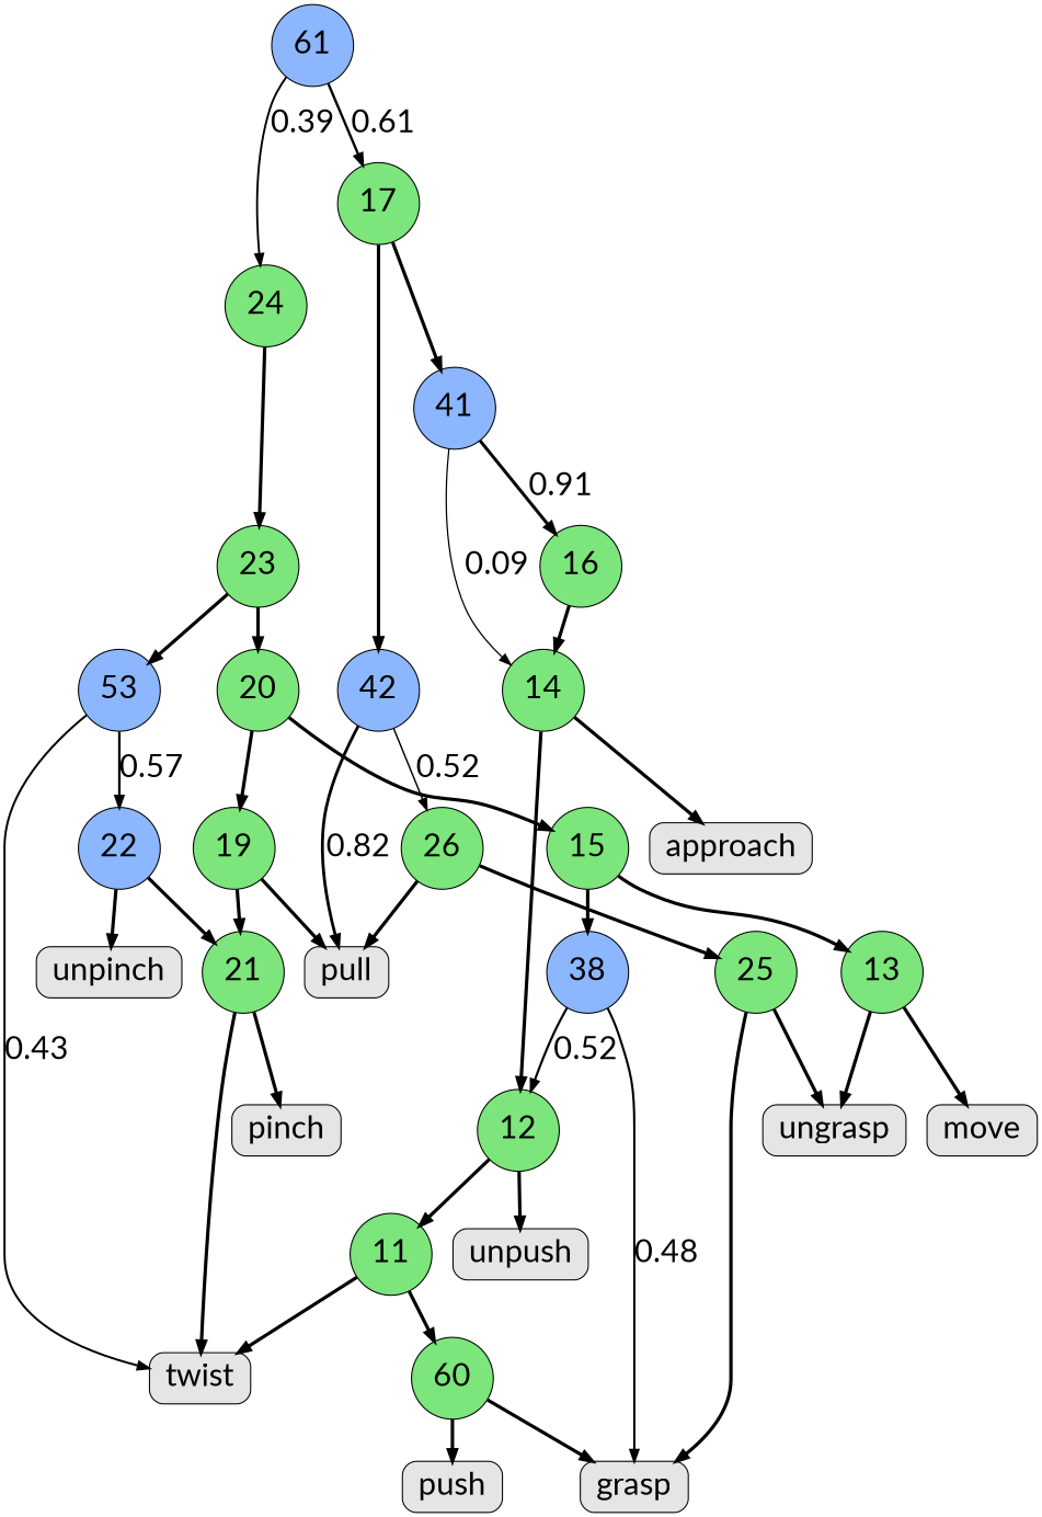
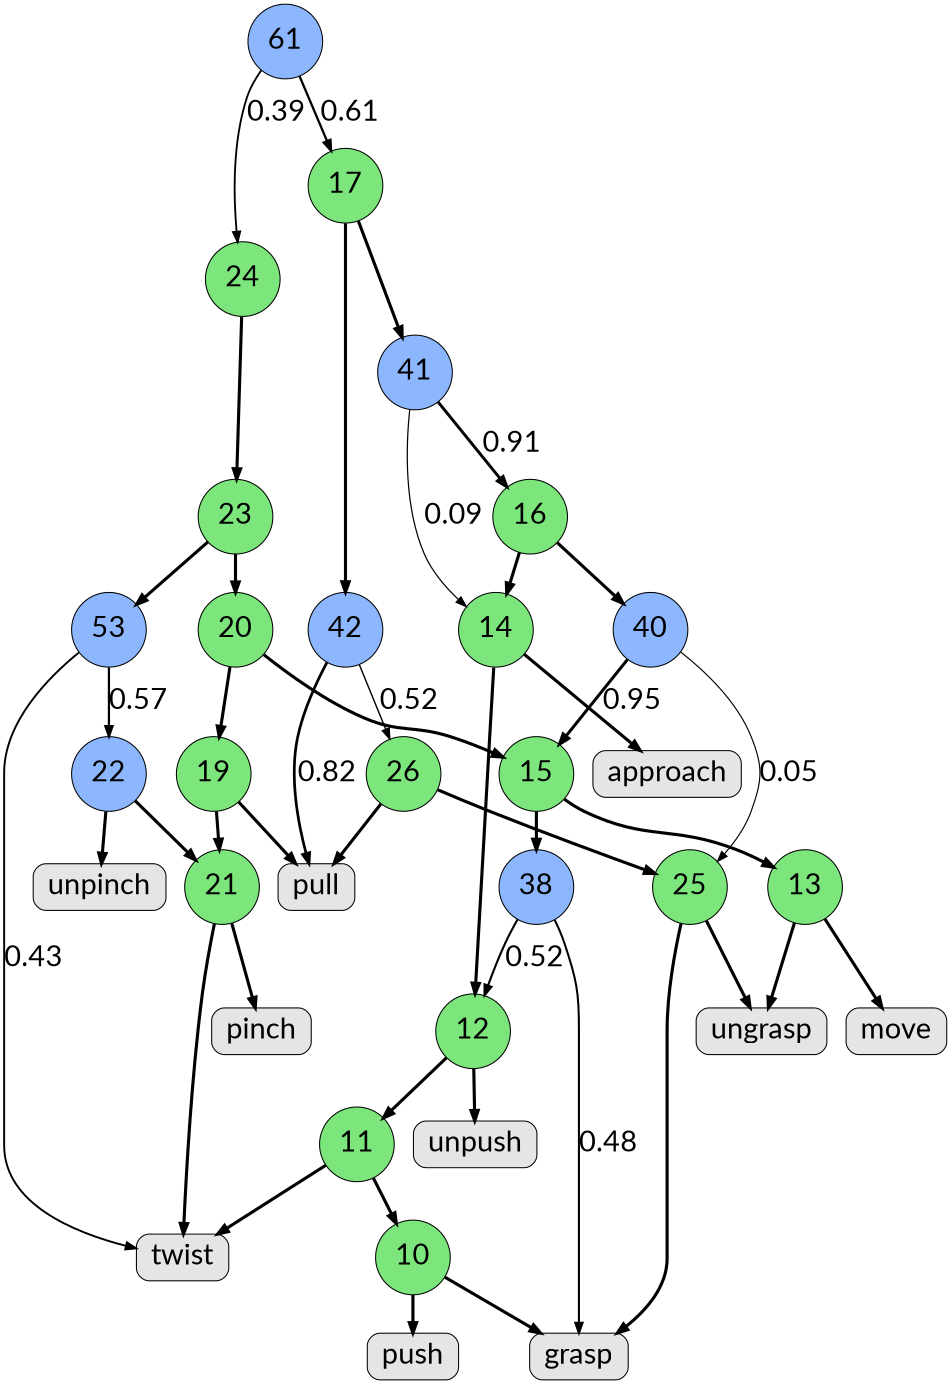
  digraph {
    fontname=Lato
    fontsize=28
    node [color=black fillcolor="#7ce57b" fontname=Lato fontsize=28 nodesep=0.5 ranksep=0.5 shape=circle style=filled]
    edge [fontname=Lato fontsize=28 penwidth=3 weight=3]
    61 [fillcolor="#8cb7ff" width=1]
    24 [width=1]
    17 [width=1]
    23 [width=1]
    41 [fillcolor="#8cb7ff" width=1]
    42 [fillcolor="#8cb7ff" width=1]
    53 [fillcolor="#8cb7ff" width=1]
    20 [width=1]
    16 [width=1]
    14 [width=1]
    pull [fillcolor=grey90 margin="0.2,0.1" shape=box style="rounded,filled" color=""]
    26 [width=1]
    approach [fillcolor=grey90 margin="0.2,0.1" shape=box style="rounded,filled" color=""]
    grasp [fillcolor=grey90 margin="0.2,0.1" shape=box style="rounded,filled" color=""]
    twist [fillcolor=grey90 margin="0.2,0.1" shape=box style="rounded,filled" color=""]
    22 [fillcolor="#8cb7ff" width=1]
    15 [width=1]
    19 [width=1]
+   40 [fillcolor="#8cb7ff" width=1]
    12 [width=1]
    25 [width=1]
    21 [width=1]
    unpinch [fillcolor=grey90 margin="0.2,0.1" shape=box style="rounded,filled" color=""]
    13 [width=1]
    38 [fillcolor="#8cb7ff" width=1]
    pinch [fillcolor=grey90 margin="0.2,0.1" shape=box style="rounded,filled" color=""]
    ungrasp [fillcolor=grey90 margin="0.2,0.1" shape=box style="rounded,filled" color=""]
    move [fillcolor=grey90 margin="0.2,0.1" shape=box style="rounded,filled" color=""]
    11 [width=1]
    unpush [fillcolor=grey90 margin="0.2,0.1" shape=box style="rounded,filled" color=""]
-   10 [width=1 label=60]
+   10 [width=1]
    push [fillcolor=grey90 margin="0.2,0.1" shape=box style="rounded,filled" color=""]
    61 -> 24 [label=0.39 penwidth=1.7777777777777777]
    61 -> 17 [label=0.61 penwidth=2.2222222222222223]
    24 -> 23
    17 -> 41
    17 -> 42
    23 -> 53
    23 -> 20
    41 -> 16 [label=0.91 penwidth=2.8181818181818183]
    41 -> 14 [label=0.09 penwidth=1.1818181818181819]
    42 -> pull [label=0.82 penwidth=2.6363636363636367]
    42 -> 26 [label=0.52 penwidth=1.3636363636363638]
    53 -> twist [label=0.43 penwidth=1.8571428571428572]
    53 -> 22 [label=0.57 penwidth=2.142857142857143]
    20 -> 15
    20 -> 19
    16 -> 14
+   16 -> 40
    14 -> approach
    14 -> 12
    26 -> pull
    26 -> 25
    22 -> 21
    22 -> unpinch
    15 -> 13
    15 -> 38
    19 -> pull
    19 -> 21
+   40 -> 15 [label=0.95 penwidth=2.9]
+   40 -> 25 [label=0.05 penwidth=1.1]
    12 -> 11
    12 -> unpush
    25 -> grasp
    25 -> ungrasp
    21 -> twist
    21 -> pinch
    13 -> ungrasp
    13 -> move
    38 -> grasp [label=0.48 penwidth=1.9696969696969697]
    38 -> 12 [label=0.52 penwidth=2.0303030303030303]
    11 -> twist
    11 -> 10
    10 -> grasp
    10 -> push
  }
